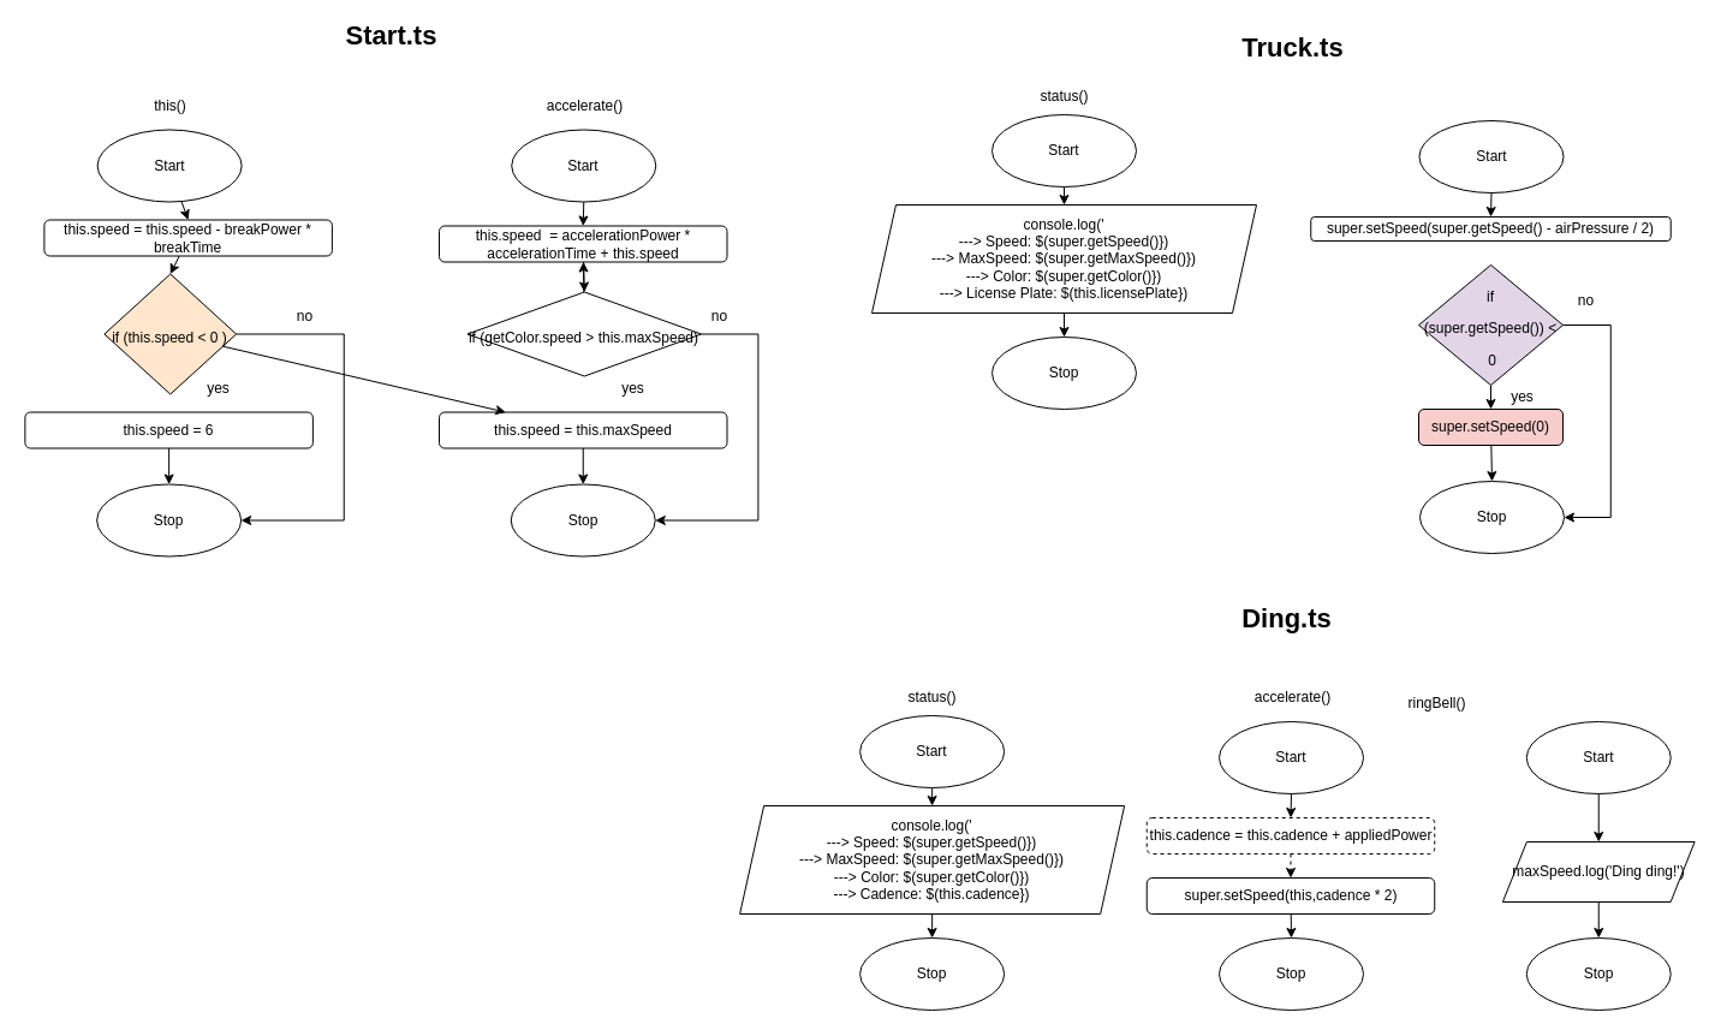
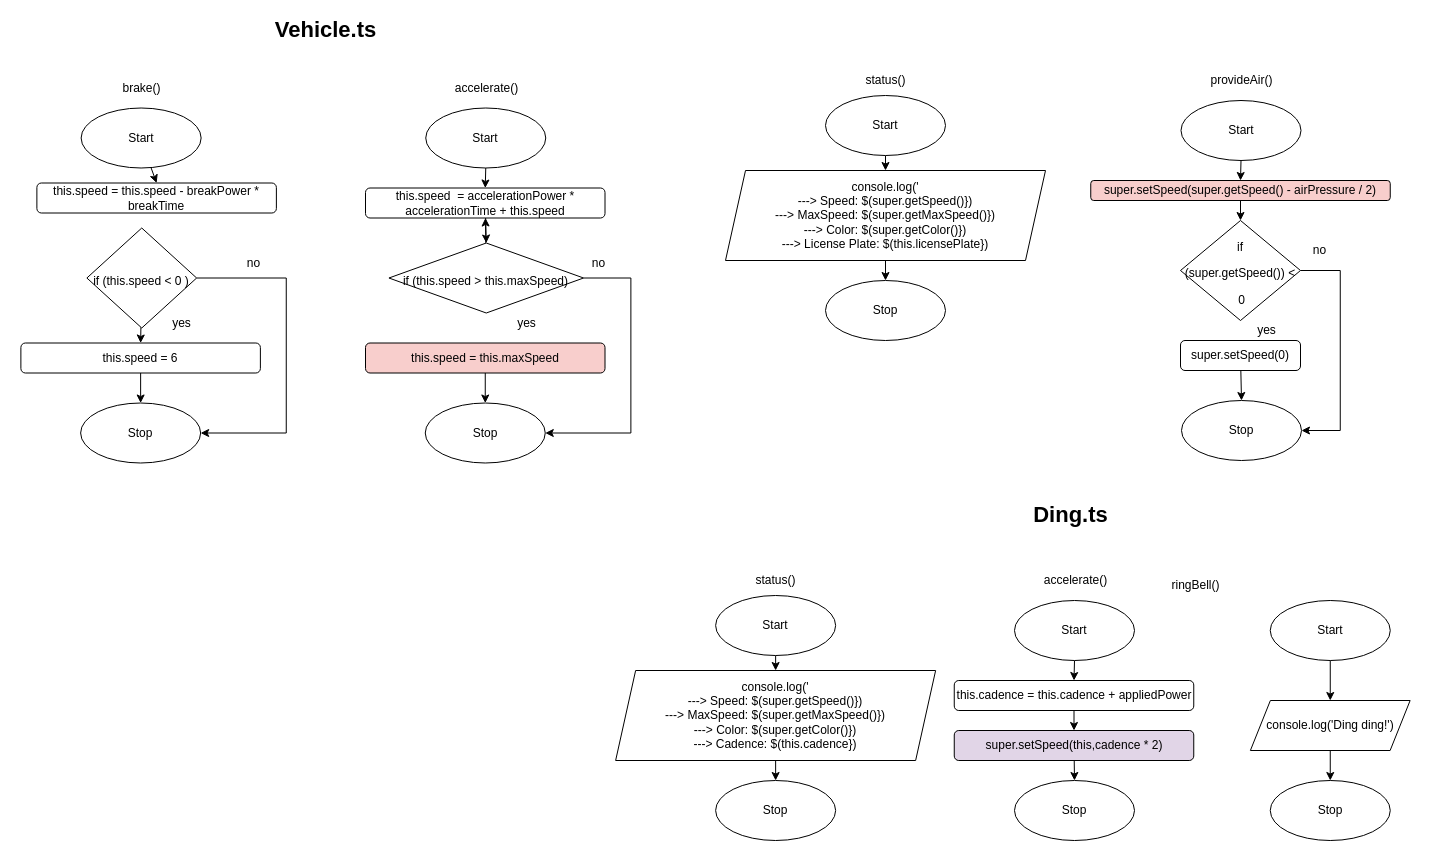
  <mxCell id="0" />
  <mxCell id="1" parent="0" />
  <mxCell id="2" style="edgeStyle=none;html=1;entryX=0.5;entryY=0;entryDx=0;entryDy=0;" edge="1" parent="1" source="3" target="7"><mxGeometry relative="1" as="geometry" /></mxCell>
  <mxCell id="3" value="Start" style="ellipse;whiteSpace=wrap;html=1;" vertex="1" parent="1"><mxGeometry x="1014.01" y="600" width="120" height="60" as="geometry" /></mxCell>
  <mxCell id="4" value="Stop" style="ellipse;whiteSpace=wrap;html=1;" vertex="1" parent="1"><mxGeometry x="1014.01" y="780" width="120" height="60" as="geometry" /></mxCell>
  <mxCell id="5" value="accelerate()" style="text;html=1;align=center;verticalAlign=middle;resizable=0;points=[];autosize=1;strokeColor=none;fillColor=none;" vertex="1" parent="1"><mxGeometry x="1034.51" y="570" width="80" height="20" as="geometry" /></mxCell>
- <mxCell id="6" style="edgeStyle=none;html=1;entryX=0.5;entryY=0;entryDx=0;entryDy=0;dashed=1;" edge="1" parent="1" source="7" target="10"><mxGeometry relative="1" as="geometry" /></mxCell>
- <mxCell id="7" value="this.cadence = this.cadence + appliedPower" style="rounded=1;whiteSpace=wrap;html=1;dashed=1;" vertex="1" parent="1"><mxGeometry x="953.76" y="680" width="239.5" height="30" as="geometry" /></mxCell>
+ <mxCell id="6" style="edgeStyle=none;html=1;entryX=0.5;entryY=0;entryDx=0;entryDy=0;" edge="1" parent="1" source="7" target="10"><mxGeometry relative="1" as="geometry" /></mxCell>
+ <mxCell id="7" value="this.cadence = this.cadence + appliedPower" style="rounded=1;whiteSpace=wrap;html=1;" vertex="1" parent="1"><mxGeometry x="953.76" y="680" width="239.5" height="30" as="geometry" /></mxCell>
  <mxCell id="8" value="&lt;font style=&quot;font-size: 22px&quot;&gt;&lt;b&gt;Ding.ts&lt;/b&gt;&lt;/font&gt;" style="text;html=1;align=center;verticalAlign=middle;resizable=0;points=[];autosize=1;strokeColor=none;fillColor=none;" vertex="1" parent="1"><mxGeometry x="1024.51" y="505" width="90" height="20" as="geometry" /></mxCell>
  <mxCell id="9" style="edgeStyle=none;html=1;entryX=0.5;entryY=0;entryDx=0;entryDy=0;" edge="1" parent="1" source="10" target="4"><mxGeometry relative="1" as="geometry" /></mxCell>
- <mxCell id="10" value="super.setSpeed(this,cadence * 2)" style="rounded=1;whiteSpace=wrap;html=1;" vertex="1" parent="1"><mxGeometry x="953.76" y="730" width="239.5" height="30" as="geometry" /></mxCell>
+ <mxCell id="10" value="super.setSpeed(this,cadence * 2)" style="rounded=1;whiteSpace=wrap;html=1;fillColor=#e1d5e7;" vertex="1" parent="1"><mxGeometry x="953.76" y="730" width="239.5" height="30" as="geometry" /></mxCell>
  <mxCell id="11" style="edgeStyle=none;html=1;entryX=0.5;entryY=0;entryDx=0;entryDy=0;" edge="1" parent="1" source="12" target="16"><mxGeometry relative="1" as="geometry" /></mxCell>
  <mxCell id="12" value="Start" style="ellipse;whiteSpace=wrap;html=1;" vertex="1" parent="1"><mxGeometry x="1269.76" y="600" width="120" height="60" as="geometry" /></mxCell>
  <mxCell id="13" value="Stop" style="ellipse;whiteSpace=wrap;html=1;" vertex="1" parent="1"><mxGeometry x="1269.76" y="780" width="120" height="60" as="geometry" /></mxCell>
  <mxCell id="14" value="ringBell()" style="text;html=1;align=center;verticalAlign=middle;resizable=0;points=[];autosize=1;strokeColor=none;fillColor=none;" vertex="1" parent="1"><mxGeometry x="1164.76" y="575" width="60" height="20" as="geometry" /></mxCell>
  <mxCell id="15" style="edgeStyle=none;html=1;entryX=0.5;entryY=0;entryDx=0;entryDy=0;" edge="1" parent="1" source="16" target="13"><mxGeometry relative="1" as="geometry" /></mxCell>
- <mxCell id="16" value="maxSpeed.log('Ding ding!')" style="shape=parallelogram;perimeter=parallelogramPerimeter;whiteSpace=wrap;html=1;fixedSize=1;" vertex="1" parent="1"><mxGeometry x="1249.88" y="700" width="159.75" height="50" as="geometry" /></mxCell>
+ <mxCell id="16" value="console.log('Ding ding!')" style="shape=parallelogram;perimeter=parallelogramPerimeter;whiteSpace=wrap;html=1;fixedSize=1;" vertex="1" parent="1"><mxGeometry x="1249.88" y="700" width="159.75" height="50" as="geometry" /></mxCell>
  <mxCell id="17" style="edgeStyle=none;html=1;entryX=0.5;entryY=0;entryDx=0;entryDy=0;" edge="1" parent="1" source="18" target="22"><mxGeometry relative="1" as="geometry" /></mxCell>
  <mxCell id="18" value="Start" style="ellipse;whiteSpace=wrap;html=1;" vertex="1" parent="1"><mxGeometry x="715.13" y="595" width="120" height="60" as="geometry" /></mxCell>
  <mxCell id="19" value="Stop" style="ellipse;whiteSpace=wrap;html=1;" vertex="1" parent="1"><mxGeometry x="715.13" y="780" width="120" height="60" as="geometry" /></mxCell>
  <mxCell id="20" value="status()" style="text;html=1;align=center;verticalAlign=middle;resizable=0;points=[];autosize=1;strokeColor=none;fillColor=none;" vertex="1" parent="1"><mxGeometry x="745.13" y="570" width="60" height="20" as="geometry" /></mxCell>
  <mxCell id="21" style="edgeStyle=none;html=1;entryX=0.5;entryY=0;entryDx=0;entryDy=0;" edge="1" parent="1" source="22" target="19"><mxGeometry relative="1" as="geometry" /></mxCell>
  <mxCell id="22" value="console.log('&lt;br&gt;---&amp;gt; Speed: $(super.getSpeed()})&lt;br&gt;---&amp;gt; MaxSpeed: $(super.getMaxSpeed()})&lt;br&gt;---&amp;gt; Color: $(super.getColor()})&lt;br&gt;---&amp;gt; Cadence: $(this.cadence})" style="shape=parallelogram;perimeter=parallelogramPerimeter;whiteSpace=wrap;html=1;fixedSize=1;" vertex="1" parent="1"><mxGeometry x="615.13" y="670" width="320" height="90" as="geometry" /></mxCell>
- <mxCell id="23" value="&lt;font style=&quot;font-size: 22px&quot;&gt;&lt;b&gt;Truck.ts&lt;/b&gt;&lt;/font&gt;" style="text;html=1;align=center;verticalAlign=middle;resizable=0;points=[];autosize=1;strokeColor=none;fillColor=none;" vertex="1" parent="1"><mxGeometry x="1024.51" y="30" width="100" height="20" as="geometry" /></mxCell>
  <mxCell id="24" style="edgeStyle=none;html=1;entryX=0.5;entryY=0;entryDx=0;entryDy=0;" edge="1" parent="1" source="25" target="29"><mxGeometry relative="1" as="geometry" /></mxCell>
  <mxCell id="25" value="Start" style="ellipse;whiteSpace=wrap;html=1;" vertex="1" parent="1"><mxGeometry x="1180.5" y="100" width="120" height="60" as="geometry" /></mxCell>
  <mxCell id="26" value="Stop" style="ellipse;whiteSpace=wrap;html=1;" vertex="1" parent="1"><mxGeometry x="1181" y="400" width="120" height="60" as="geometry" /></mxCell>
- <mxCell id="29" value="super.setSpeed(super.getSpeed() - airPressure / 2)" style="rounded=1;whiteSpace=wrap;html=1;" vertex="1" parent="1"><mxGeometry x="1090.25" y="180" width="299.51" height="20" as="geometry" /></mxCell>
+ <mxCell id="27" value="provideAir()" style="text;html=1;align=center;verticalAlign=middle;resizable=0;points=[];autosize=1;strokeColor=none;fillColor=none;" vertex="1" parent="1"><mxGeometry x="1201" y="70" width="80" height="20" as="geometry" /></mxCell>
+ <mxCell id="28" style="edgeStyle=none;html=1;entryX=0.5;entryY=0;entryDx=0;entryDy=0;fontSize=12;" edge="1" parent="1" source="29" target="38"><mxGeometry relative="1" as="geometry" /></mxCell>
+ <mxCell id="29" value="super.setSpeed(super.getSpeed() - airPressure / 2)" style="rounded=1;whiteSpace=wrap;html=1;fillColor=#f8cecc;" vertex="1" parent="1"><mxGeometry x="1090.25" y="180" width="299.51" height="20" as="geometry" /></mxCell>
  <mxCell id="30" style="edgeStyle=none;html=1;entryX=0.5;entryY=0;entryDx=0;entryDy=0;" edge="1" parent="1" source="31" target="35"><mxGeometry relative="1" as="geometry" /></mxCell>
  <mxCell id="31" value="Start" style="ellipse;whiteSpace=wrap;html=1;" vertex="1" parent="1"><mxGeometry x="825" y="95" width="120" height="60" as="geometry" /></mxCell>
  <mxCell id="32" value="Stop" style="ellipse;whiteSpace=wrap;html=1;" vertex="1" parent="1"><mxGeometry x="825" y="280" width="120" height="60" as="geometry" /></mxCell>
  <mxCell id="33" value="status()" style="text;html=1;align=center;verticalAlign=middle;resizable=0;points=[];autosize=1;strokeColor=none;fillColor=none;" vertex="1" parent="1"><mxGeometry x="855" y="70" width="60" height="20" as="geometry" /></mxCell>
  <mxCell id="34" style="edgeStyle=none;html=1;entryX=0.5;entryY=0;entryDx=0;entryDy=0;" edge="1" parent="1" source="35" target="32"><mxGeometry relative="1" as="geometry" /></mxCell>
  <mxCell id="35" value="console.log('&lt;br&gt;---&amp;gt; Speed: $(super.getSpeed()})&lt;br&gt;---&amp;gt; MaxSpeed: $(super.getMaxSpeed()})&lt;br&gt;---&amp;gt; Color: $(super.getColor()})&lt;br&gt;---&amp;gt; License Plate: $(this.licensePlate})" style="shape=parallelogram;perimeter=parallelogramPerimeter;whiteSpace=wrap;html=1;fixedSize=1;" vertex="1" parent="1"><mxGeometry x="725" y="170" width="320" height="90" as="geometry" /></mxCell>
- <mxCell id="36" style="edgeStyle=none;html=1;entryX=0.5;entryY=0;entryDx=0;entryDy=0;fontSize=12;" edge="1" parent="1" source="38" target="42"><mxGeometry relative="1" as="geometry" /></mxCell>
  <mxCell id="37" style="edgeStyle=none;html=1;entryX=1;entryY=0.5;entryDx=0;entryDy=0;fontSize=12;rounded=0;" edge="1" parent="1" source="38" target="26"><mxGeometry relative="1" as="geometry"><Array as="points"><mxPoint x="1339.76" y="270" /><mxPoint x="1339.76" y="430" /></Array></mxGeometry></mxCell>
- <mxCell id="38" value="&lt;font style=&quot;font-size: 12px&quot;&gt;if &lt;br&gt;(super.getSpeed()) &amp;lt;&lt;br&gt;&amp;nbsp;0&lt;/font&gt;" style="rhombus;whiteSpace=wrap;html=1;fontSize=22;fillColor=#e1d5e7;" vertex="1" parent="1"><mxGeometry x="1180" y="220" width="120" height="100" as="geometry" /></mxCell>
+ <mxCell id="38" value="&lt;font style=&quot;font-size: 12px&quot;&gt;if &lt;br&gt;(super.getSpeed()) &amp;lt;&lt;br&gt;&amp;nbsp;0&lt;/font&gt;" style="rhombus;whiteSpace=wrap;html=1;fontSize=22;" vertex="1" parent="1"><mxGeometry x="1180" y="220" width="120" height="100" as="geometry" /></mxCell>
  <mxCell id="39" value="no" style="text;html=1;align=center;verticalAlign=middle;resizable=0;points=[];autosize=1;strokeColor=none;fillColor=none;fontSize=12;" vertex="1" parent="1"><mxGeometry x="1304.39" y="240" width="30" height="20" as="geometry" /></mxCell>
  <mxCell id="40" value="yes" style="text;html=1;align=center;verticalAlign=middle;resizable=0;points=[];autosize=1;strokeColor=none;fillColor=none;fontSize=12;" vertex="1" parent="1"><mxGeometry x="1251" y="320" width="30" height="20" as="geometry" /></mxCell>
  <mxCell id="41" style="edgeStyle=none;html=1;entryX=0.5;entryY=0;entryDx=0;entryDy=0;fontSize=12;" edge="1" parent="1" source="42" target="26"><mxGeometry relative="1" as="geometry" /></mxCell>
- <mxCell id="42" value="super.setSpeed(0)" style="rounded=1;whiteSpace=wrap;html=1;fontSize=12;fillColor=#f8cecc;" vertex="1" parent="1"><mxGeometry x="1180" y="340" width="120" height="30" as="geometry" /></mxCell>
+ <mxCell id="42" value="super.setSpeed(0)" style="rounded=1;whiteSpace=wrap;html=1;fontSize=12;" vertex="1" parent="1"><mxGeometry x="1180" y="340" width="120" height="30" as="geometry" /></mxCell>
  <mxCell id="43" style="edgeStyle=none;html=1;entryX=0.5;entryY=0;entryDx=0;entryDy=0;" edge="1" parent="1" source="44" target="48"><mxGeometry relative="1" as="geometry" /></mxCell>
  <mxCell id="44" value="Start" style="ellipse;whiteSpace=wrap;html=1;" vertex="1" parent="1"><mxGeometry x="425.26" y="107.5" width="120" height="60" as="geometry" /></mxCell>
  <mxCell id="45" value="Stop" style="ellipse;whiteSpace=wrap;html=1;" vertex="1" parent="1"><mxGeometry x="424.76" y="402.5" width="120" height="60" as="geometry" /></mxCell>
  <mxCell id="46" value="accelerate()" style="text;html=1;align=center;verticalAlign=middle;resizable=0;points=[];autosize=1;strokeColor=none;fillColor=none;" vertex="1" parent="1"><mxGeometry x="445.76" y="77.5" width="80" height="20" as="geometry" /></mxCell>
  <mxCell id="47" style="edgeStyle=none;rounded=0;html=1;entryX=0.5;entryY=0;entryDx=0;entryDy=0;fontSize=12;" edge="1" parent="1" source="48" target="52"><mxGeometry relative="1" as="geometry" /></mxCell>
  <mxCell id="48" value="this.speed&amp;nbsp; = accelerationPower * accelerationTime + this.speed" style="rounded=1;whiteSpace=wrap;html=1;" vertex="1" parent="1"><mxGeometry x="365.01" y="187.5" width="239.5" height="30" as="geometry" /></mxCell>
- <mxCell id="49" value="&lt;font style=&quot;font-size: 22px&quot;&gt;&lt;b&gt;Start.ts&lt;/b&gt;&lt;/font&gt;" style="text;html=1;align=center;verticalAlign=middle;resizable=0;points=[];autosize=1;strokeColor=none;fillColor=none;" vertex="1" parent="1"><mxGeometry x="265.38" y="20" width="120" height="20" as="geometry" /></mxCell>
+ <mxCell id="49" value="&lt;font style=&quot;font-size: 22px&quot;&gt;&lt;b&gt;Vehicle.ts&lt;/b&gt;&lt;/font&gt;" style="text;html=1;align=center;verticalAlign=middle;resizable=0;points=[];autosize=1;strokeColor=none;fillColor=none;" vertex="1" parent="1"><mxGeometry x="265.38" y="20" width="120" height="20" as="geometry" /></mxCell>
  <mxCell id="50" value="" style="edgeStyle=none;rounded=0;html=1;fontSize=12;" edge="1" parent="1" source="52" target="48"><mxGeometry relative="1" as="geometry" /></mxCell>
  <mxCell id="51" style="edgeStyle=none;rounded=0;html=1;entryX=1;entryY=0.5;entryDx=0;entryDy=0;fontSize=12;" edge="1" parent="1" source="52" target="45"><mxGeometry relative="1" as="geometry"><Array as="points"><mxPoint x="630.38" y="277.5" /><mxPoint x="630.38" y="432.5" /></Array></mxGeometry></mxCell>
- <mxCell id="52" value="&lt;font style=&quot;font-size: 12px&quot;&gt;if (getColor.speed &amp;gt; this.maxSpeed)&lt;br&gt;&lt;/font&gt;" style="rhombus;whiteSpace=wrap;html=1;fontSize=22;" vertex="1" parent="1"><mxGeometry x="388.45" y="242.5" width="194.62" height="70" as="geometry" /></mxCell>
+ <mxCell id="52" value="&lt;font style=&quot;font-size: 12px&quot;&gt;if (this.speed &amp;gt; this.maxSpeed)&lt;br&gt;&lt;/font&gt;" style="rhombus;whiteSpace=wrap;html=1;fontSize=22;" vertex="1" parent="1"><mxGeometry x="388.45" y="242.5" width="194.62" height="70" as="geometry" /></mxCell>
  <mxCell id="53" style="edgeStyle=none;rounded=0;html=1;entryX=0.5;entryY=0;entryDx=0;entryDy=0;fontSize=12;" edge="1" parent="1" source="54" target="45"><mxGeometry relative="1" as="geometry" /></mxCell>
- <mxCell id="54" value="this.speed = this.maxSpeed" style="rounded=1;whiteSpace=wrap;html=1;" vertex="1" parent="1"><mxGeometry x="365.01" y="342.5" width="239.5" height="30" as="geometry" /></mxCell>
+ <mxCell id="54" value="this.speed = this.maxSpeed" style="rounded=1;whiteSpace=wrap;html=1;fillColor=#f8cecc;" vertex="1" parent="1"><mxGeometry x="365.01" y="342.5" width="239.5" height="30" as="geometry" /></mxCell>
  <mxCell id="55" value="yes" style="text;html=1;align=center;verticalAlign=middle;resizable=0;points=[];autosize=1;strokeColor=none;fillColor=none;fontSize=12;" vertex="1" parent="1"><mxGeometry x="510.76" y="312.5" width="30" height="20" as="geometry" /></mxCell>
  <mxCell id="56" value="no" style="text;html=1;align=center;verticalAlign=middle;resizable=0;points=[];autosize=1;strokeColor=none;fillColor=none;fontSize=12;" vertex="1" parent="1"><mxGeometry x="583.07" y="252.5" width="30" height="20" as="geometry" /></mxCell>
  <mxCell id="57" style="edgeStyle=none;html=1;entryX=0.5;entryY=0;entryDx=0;entryDy=0;" edge="1" parent="1" source="58" target="62"><mxGeometry relative="1" as="geometry" /></mxCell>
  <mxCell id="58" value="Start" style="ellipse;whiteSpace=wrap;html=1;" vertex="1" parent="1"><mxGeometry x="80.63" y="107.5" width="120" height="60" as="geometry" /></mxCell>
  <mxCell id="59" value="Stop" style="ellipse;whiteSpace=wrap;html=1;" vertex="1" parent="1"><mxGeometry x="80.13" y="402.5" width="120" height="60" as="geometry" /></mxCell>
- <mxCell id="60" value="this()" style="text;html=1;align=center;verticalAlign=middle;resizable=0;points=[];autosize=1;strokeColor=none;fillColor=none;" vertex="1" parent="1"><mxGeometry x="116.13" y="77.5" width="50" height="20" as="geometry" /></mxCell>
- <mxCell id="61" style="edgeStyle=none;rounded=0;html=1;entryX=0.5;entryY=0;entryDx=0;entryDy=0;fontSize=12;" edge="1" parent="1" source="62" target="65"><mxGeometry relative="1" as="geometry" /></mxCell>
+ <mxCell id="60" value="brake()" style="text;html=1;align=center;verticalAlign=middle;resizable=0;points=[];autosize=1;strokeColor=none;fillColor=none;" vertex="1" parent="1"><mxGeometry x="116.13" y="77.5" width="50" height="20" as="geometry" /></mxCell>
  <mxCell id="62" value="this.speed = this.speed - breakPower * breakTime" style="rounded=1;whiteSpace=wrap;html=1;" vertex="1" parent="1"><mxGeometry x="36.38" y="182.5" width="239.5" height="30" as="geometry" /></mxCell>
- <mxCell id="63" style="edgeStyle=none;rounded=0;html=1;fontSize=12;" edge="1" parent="1" source="65" target="54"><mxGeometry relative="1" as="geometry" /></mxCell>
+ <mxCell id="63" style="edgeStyle=none;rounded=0;html=1;entryX=0.5;entryY=0;entryDx=0;entryDy=0;fontSize=12;" edge="1" parent="1" source="65" target="67"><mxGeometry relative="1" as="geometry" /></mxCell>
  <mxCell id="64" style="edgeStyle=none;rounded=0;html=1;entryX=1;entryY=0.5;entryDx=0;entryDy=0;fontSize=12;" edge="1" parent="1" source="65" target="59"><mxGeometry relative="1" as="geometry"><Array as="points"><mxPoint x="285.75" y="277.5" /><mxPoint x="285.75" y="432.5" /></Array></mxGeometry></mxCell>
- <mxCell id="65" value="&lt;font style=&quot;font-size: 12px&quot;&gt;if (this.speed &amp;lt; 0 )&lt;br&gt;&lt;/font&gt;" style="rhombus;whiteSpace=wrap;html=1;fontSize=22;fillColor=#ffe6cc;" vertex="1" parent="1"><mxGeometry x="86.38" y="227.5" width="109.75" height="100" as="geometry" /></mxCell>
+ <mxCell id="65" value="&lt;font style=&quot;font-size: 12px&quot;&gt;if (this.speed &amp;lt; 0 )&lt;br&gt;&lt;/font&gt;" style="rhombus;whiteSpace=wrap;html=1;fontSize=22;" vertex="1" parent="1"><mxGeometry x="86.38" y="227.5" width="109.75" height="100" as="geometry" /></mxCell>
  <mxCell id="66" style="edgeStyle=none;rounded=0;html=1;entryX=0.5;entryY=0;entryDx=0;entryDy=0;fontSize=12;" edge="1" parent="1" source="67" target="59"><mxGeometry relative="1" as="geometry" /></mxCell>
  <mxCell id="67" value="this.speed = 6" style="rounded=1;whiteSpace=wrap;html=1;" vertex="1" parent="1"><mxGeometry x="20.38" y="342.5" width="239.5" height="30" as="geometry" /></mxCell>
  <mxCell id="68" value="yes" style="text;html=1;align=center;verticalAlign=middle;resizable=0;points=[];autosize=1;strokeColor=none;fillColor=none;fontSize=12;" vertex="1" parent="1"><mxGeometry x="166.13" y="312.5" width="30" height="20" as="geometry" /></mxCell>
  <mxCell id="69" value="no" style="text;html=1;align=center;verticalAlign=middle;resizable=0;points=[];autosize=1;strokeColor=none;fillColor=none;fontSize=12;" vertex="1" parent="1"><mxGeometry x="238.44" y="252.5" width="30" height="20" as="geometry" /></mxCell>
